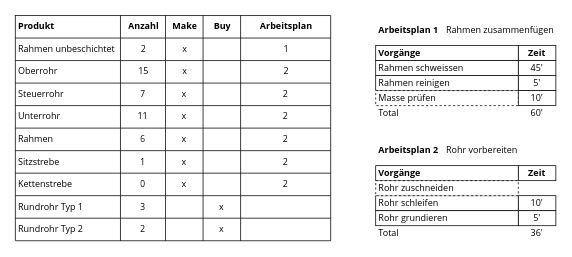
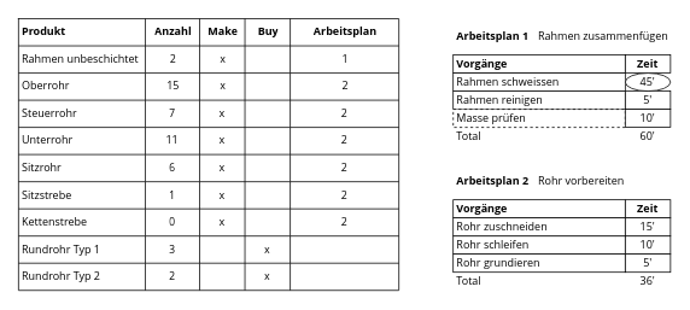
  <mxCell id="0" />
  <mxCell id="1" parent="0" />
  <mxCell id="2" value="Total" style="rounded=0;whiteSpace=wrap;html=1;fontFamily=Open Sans;fontSize=12;align=left;spacingLeft=2;strokeColor=none;" parent="1" vertex="1"><mxGeometry x="500" y="140" width="190" height="20" as="geometry" /></mxCell>
  <mxCell id="3" value="60'" style="rounded=0;whiteSpace=wrap;html=1;fontFamily=Open Sans;fontSize=12;align=center;strokeColor=none;" parent="1" vertex="1"><mxGeometry x="690" y="140" width="50" height="20" as="geometry" /></mxCell>
  <mxCell id="4" value="36'" style="rounded=0;whiteSpace=wrap;html=1;fontFamily=Open Sans;fontSize=12;align=center;strokeColor=none;" parent="1" vertex="1"><mxGeometry x="690" y="300" width="50" height="20" as="geometry" /></mxCell>
  <mxCell id="5" value="Total" style="rounded=0;whiteSpace=wrap;html=1;fontFamily=Open Sans;fontSize=12;align=left;spacingLeft=2;strokeColor=none;" parent="1" vertex="1"><mxGeometry x="500" y="300" width="160" height="20" as="geometry" /></mxCell>
  <mxCell id="6" value="Arbeitsplan 1" style="rounded=0;whiteSpace=wrap;html=1;fontFamily=Open Sans;fontSize=12;align=left;strokeColor=none;fontStyle=1;spacingLeft=2;" parent="1" vertex="1"><mxGeometry x="500" y="30" width="100" height="20" as="geometry" /></mxCell>
  <mxCell id="7" value="Vorgänge" style="rounded=0;whiteSpace=wrap;html=1;strokeColor=#000000;fontFamily=Open Sans;fontSize=12;align=left;spacingLeft=2;fontStyle=1" parent="1" vertex="1"><mxGeometry x="500" y="60" width="190" height="20" as="geometry" /></mxCell>
  <mxCell id="8" value="Zeit" style="rounded=0;whiteSpace=wrap;html=1;strokeColor=#000000;fontFamily=Open Sans;fontSize=12;align=center;fontStyle=1" parent="1" vertex="1"><mxGeometry x="690" y="60" width="50" height="20" as="geometry" /></mxCell>
  <mxCell id="9" value="Rahmen reinigen" style="rounded=0;whiteSpace=wrap;html=1;strokeColor=#000000;fontFamily=Open Sans;fontSize=12;align=left;spacingLeft=2;" parent="1" vertex="1"><mxGeometry x="500" y="100" width="190" height="20" as="geometry" /></mxCell>
  <mxCell id="10" value="Masse prüfen" style="rounded=0;whiteSpace=wrap;html=1;strokeColor=#000000;fontFamily=Open Sans;fontSize=12;align=left;spacingLeft=2;dashed=1;" parent="1" vertex="1"><mxGeometry x="500" y="120" width="190" height="20" as="geometry" /></mxCell>
  <mxCell id="11" value="5'" style="rounded=0;whiteSpace=wrap;html=1;strokeColor=#000000;fontFamily=Open Sans;fontSize=12;align=center;" parent="1" vertex="1"><mxGeometry x="690" y="100" width="50" height="20" as="geometry" /></mxCell>
  <mxCell id="12" value="10'" style="rounded=0;whiteSpace=wrap;html=1;strokeColor=#000000;fontFamily=Open Sans;fontSize=12;align=center;" parent="1" vertex="1"><mxGeometry x="690" y="120" width="50" height="20" as="geometry" /></mxCell>
  <mxCell id="13" value="Rahmen schweissen" style="rounded=0;whiteSpace=wrap;html=1;strokeColor=#000000;fontFamily=Open Sans;fontSize=12;align=left;spacingLeft=2;" parent="1" vertex="1"><mxGeometry x="500" y="80" width="190" height="20" as="geometry" /></mxCell>
- <mxCell id="14" value="45'" style="rounded=0;whiteSpace=wrap;html=1;strokeColor=#000000;fontFamily=Open Sans;fontSize=12;align=center;" parent="1" vertex="1"><mxGeometry x="690" y="80" width="50" height="20" as="geometry" /></mxCell>
+ <mxCell id="14" value="45'" style="ellipse;whiteSpace=wrap;html=1;strokeColor=#000000;fontFamily=Open Sans;fontSize=12;align=center;" parent="1" vertex="1"><mxGeometry x="690" y="80" width="50" height="20" as="geometry" /></mxCell>
  <mxCell id="15" value="Rahmen zusammenfügen" style="rounded=0;whiteSpace=wrap;html=1;fontFamily=Open Sans;fontSize=12;align=left;strokeColor=none;fontStyle=0;spacingLeft=2;" parent="1" vertex="1"><mxGeometry x="590" y="30" width="150" height="20" as="geometry" /></mxCell>
  <mxCell id="16" value="Arbeitsplan 2" style="rounded=0;whiteSpace=wrap;html=1;fontFamily=Open Sans;fontSize=12;align=left;strokeColor=none;fontStyle=1;spacingLeft=2;" parent="1" vertex="1"><mxGeometry x="500" y="190" width="120" height="20" as="geometry" /></mxCell>
  <mxCell id="17" value="Vorgänge" style="rounded=0;whiteSpace=wrap;html=1;strokeColor=#000000;fontFamily=Open Sans;fontSize=12;align=left;spacingLeft=2;fontStyle=1" parent="1" vertex="1"><mxGeometry x="500" y="220" width="190" height="20" as="geometry" /></mxCell>
  <mxCell id="18" value="Zeit" style="rounded=0;whiteSpace=wrap;html=1;strokeColor=#000000;fontFamily=Open Sans;fontSize=12;align=center;fontStyle=1" parent="1" vertex="1"><mxGeometry x="690" y="220" width="50" height="20" as="geometry" /></mxCell>
  <mxCell id="19" value="Rohr schleifen" style="rounded=0;whiteSpace=wrap;html=1;strokeColor=#000000;fontFamily=Open Sans;fontSize=12;align=left;spacingLeft=2;" parent="1" vertex="1"><mxGeometry x="500" y="260" width="190" height="20" as="geometry" /></mxCell>
  <mxCell id="20" value="Rohr grundieren" style="rounded=0;whiteSpace=wrap;html=1;strokeColor=#000000;fontFamily=Open Sans;fontSize=12;align=left;spacingLeft=2;" parent="1" vertex="1"><mxGeometry x="500" y="280" width="190" height="20" as="geometry" /></mxCell>
  <mxCell id="21" value="10'" style="rounded=0;whiteSpace=wrap;html=1;strokeColor=#000000;fontFamily=Open Sans;fontSize=12;align=center;" parent="1" vertex="1"><mxGeometry x="690" y="260" width="50" height="20" as="geometry" /></mxCell>
  <mxCell id="22" value="5'" style="rounded=0;whiteSpace=wrap;html=1;strokeColor=#000000;fontFamily=Open Sans;fontSize=12;align=center;" parent="1" vertex="1"><mxGeometry x="690" y="280" width="50" height="20" as="geometry" /></mxCell>
- <mxCell id="23" value="Rohr zuschneiden" style="rounded=0;whiteSpace=wrap;html=1;strokeColor=#000000;fontFamily=Open Sans;fontSize=12;align=left;spacingLeft=2;dashed=1;" parent="1" vertex="1"><mxGeometry x="500" y="240" width="190" height="20" as="geometry" /></mxCell>
+ <mxCell id="23" value="Rohr zuschneiden" style="rounded=0;whiteSpace=wrap;html=1;strokeColor=#000000;fontFamily=Open Sans;fontSize=12;align=left;spacingLeft=2;" parent="1" vertex="1"><mxGeometry x="500" y="240" width="190" height="20" as="geometry" /></mxCell>
+ <mxCell id="24" value="15'" style="rounded=0;whiteSpace=wrap;html=1;strokeColor=#000000;fontFamily=Open Sans;fontSize=12;align=center;" parent="1" vertex="1"><mxGeometry x="690" y="240" width="50" height="20" as="geometry" /></mxCell>
  <mxCell id="25" value="Rohr vorbereiten" style="rounded=0;whiteSpace=wrap;html=1;fontFamily=Open Sans;fontSize=12;align=left;strokeColor=none;fontStyle=0;spacingLeft=2;" parent="1" vertex="1"><mxGeometry x="590" y="190" width="140" height="20" as="geometry" /></mxCell>
  <mxCell id="26" value="" style="shape=table;html=1;whiteSpace=wrap;startSize=0;container=1;collapsible=0;childLayout=tableLayout;fontFamily=Open Sans;fontSize=12;align=left;spacingLeft=2;" parent="1" vertex="1"><mxGeometry x="20" y="20" width="420" height="300" as="geometry" /></mxCell>
  <mxCell id="27" value="" style="shape=partialRectangle;html=1;whiteSpace=wrap;collapsible=0;dropTarget=0;pointerEvents=0;fillColor=none;top=0;left=0;bottom=0;right=0;points=[[0,0.5],[1,0.5]];portConstraint=eastwest;fontFamily=Open Sans;spacingLeft=2;align=left;" parent="26" vertex="1"><mxGeometry width="420" height="30" as="geometry" /></mxCell>
  <mxCell id="28" value="&lt;b&gt;Produkt&lt;/b&gt;" style="shape=partialRectangle;html=1;whiteSpace=wrap;connectable=0;fillColor=none;top=0;left=0;bottom=0;right=0;overflow=hidden;align=left;fontFamily=Open Sans;spacingLeft=2;" parent="27" vertex="1"><mxGeometry width="140" height="30" as="geometry" /></mxCell>
  <mxCell id="29" value="&lt;b&gt;Anzahl&lt;/b&gt;" style="shape=partialRectangle;html=1;whiteSpace=wrap;connectable=0;fillColor=none;top=0;left=0;bottom=0;right=0;overflow=hidden;fontFamily=Open Sans;spacingLeft=2;align=center;" parent="27" vertex="1"><mxGeometry x="140" width="60" height="30" as="geometry" /></mxCell>
  <mxCell id="30" value="Make" style="shape=partialRectangle;html=1;whiteSpace=wrap;connectable=0;fillColor=none;top=0;left=0;bottom=0;right=0;overflow=hidden;fontFamily=Open Sans;spacingLeft=2;align=center;fontStyle=1" parent="27" vertex="1"><mxGeometry x="200" width="50" height="30" as="geometry" /></mxCell>
  <mxCell id="31" value="Buy" style="shape=partialRectangle;html=1;whiteSpace=wrap;connectable=0;fillColor=none;top=0;left=0;bottom=0;right=0;overflow=hidden;fontFamily=Open Sans;spacingLeft=2;align=center;fontStyle=1" parent="27" vertex="1"><mxGeometry x="250" width="50" height="30" as="geometry" /></mxCell>
  <mxCell id="32" value="Arbeitsplan" style="shape=partialRectangle;html=1;whiteSpace=wrap;connectable=0;fillColor=none;top=0;left=0;bottom=0;right=0;overflow=hidden;fontFamily=Open Sans;spacingLeft=2;align=center;fontStyle=1" parent="27" vertex="1"><mxGeometry x="300" width="120" height="30" as="geometry" /></mxCell>
  <mxCell id="33" value="" style="shape=partialRectangle;html=1;whiteSpace=wrap;collapsible=0;dropTarget=0;pointerEvents=0;fillColor=none;top=0;left=0;bottom=0;right=0;points=[[0,0.5],[1,0.5]];portConstraint=eastwest;fontFamily=Open Sans;spacingLeft=2;align=left;" parent="26" vertex="1"><mxGeometry y="30" width="420" height="30" as="geometry" /></mxCell>
  <mxCell id="34" value="&lt;span style=&quot;&quot;&gt;Rahmen unbeschichtet&lt;/span&gt;" style="shape=partialRectangle;html=1;whiteSpace=wrap;connectable=0;fillColor=none;top=0;left=0;bottom=0;right=0;overflow=hidden;fontFamily=Open Sans;spacingLeft=2;align=left;" parent="33" vertex="1"><mxGeometry width="140" height="30" as="geometry" /></mxCell>
  <mxCell id="35" value="2" style="shape=partialRectangle;html=1;whiteSpace=wrap;connectable=0;fillColor=none;top=0;left=0;bottom=0;right=0;overflow=hidden;fontFamily=Open Sans;spacingLeft=2;align=center;" parent="33" vertex="1"><mxGeometry x="140" width="60" height="30" as="geometry" /></mxCell>
  <mxCell id="36" value="x" style="shape=partialRectangle;html=1;whiteSpace=wrap;connectable=0;fillColor=none;top=0;left=0;bottom=0;right=0;overflow=hidden;fontFamily=Open Sans;spacingLeft=2;align=center;" parent="33" vertex="1"><mxGeometry x="200" width="50" height="30" as="geometry" /></mxCell>
  <mxCell id="37" style="shape=partialRectangle;html=1;whiteSpace=wrap;connectable=0;fillColor=none;top=0;left=0;bottom=0;right=0;overflow=hidden;fontFamily=Open Sans;spacingLeft=2;align=center;" parent="33" vertex="1"><mxGeometry x="250" width="50" height="30" as="geometry" /></mxCell>
  <mxCell id="38" value="1" style="shape=partialRectangle;html=1;whiteSpace=wrap;connectable=0;fillColor=none;top=0;left=0;bottom=0;right=0;overflow=hidden;fontFamily=Open Sans;spacingLeft=2;align=center;" parent="33" vertex="1"><mxGeometry x="300" width="120" height="30" as="geometry" /></mxCell>
  <mxCell id="39" value="" style="shape=partialRectangle;html=1;whiteSpace=wrap;collapsible=0;dropTarget=0;pointerEvents=0;fillColor=none;top=0;left=0;bottom=0;right=0;points=[[0,0.5],[1,0.5]];portConstraint=eastwest;fontFamily=Open Sans;spacingLeft=2;align=left;" parent="26" vertex="1"><mxGeometry y="60" width="420" height="30" as="geometry" /></mxCell>
  <mxCell id="40" value="Oberrohr" style="shape=partialRectangle;html=1;whiteSpace=wrap;connectable=0;fillColor=none;top=0;left=0;bottom=0;right=0;overflow=hidden;fontFamily=Open Sans;spacingLeft=2;align=left;" parent="39" vertex="1"><mxGeometry width="140" height="30" as="geometry" /></mxCell>
  <mxCell id="41" value="15" style="shape=partialRectangle;html=1;whiteSpace=wrap;connectable=0;fillColor=none;top=0;left=0;bottom=0;right=0;overflow=hidden;fontFamily=Open Sans;spacingLeft=2;align=center;" parent="39" vertex="1"><mxGeometry x="140" width="60" height="30" as="geometry" /></mxCell>
  <mxCell id="42" value="x" style="shape=partialRectangle;html=1;whiteSpace=wrap;connectable=0;fillColor=none;top=0;left=0;bottom=0;right=0;overflow=hidden;fontFamily=Open Sans;spacingLeft=2;align=center;" parent="39" vertex="1"><mxGeometry x="200" width="50" height="30" as="geometry" /></mxCell>
  <mxCell id="43" style="shape=partialRectangle;html=1;whiteSpace=wrap;connectable=0;fillColor=none;top=0;left=0;bottom=0;right=0;overflow=hidden;fontFamily=Open Sans;spacingLeft=2;align=center;" parent="39" vertex="1"><mxGeometry x="250" width="50" height="30" as="geometry" /></mxCell>
  <mxCell id="44" value="2" style="shape=partialRectangle;html=1;whiteSpace=wrap;connectable=0;fillColor=none;top=0;left=0;bottom=0;right=0;overflow=hidden;fontFamily=Open Sans;spacingLeft=2;align=center;" parent="39" vertex="1"><mxGeometry x="300" width="120" height="30" as="geometry" /></mxCell>
  <mxCell id="45" value="" style="shape=partialRectangle;html=1;whiteSpace=wrap;collapsible=0;dropTarget=0;pointerEvents=0;fillColor=none;top=0;left=0;bottom=0;right=0;points=[[0,0.5],[1,0.5]];portConstraint=eastwest;fontFamily=Open Sans;fontSize=12;align=left;" parent="26" vertex="1"><mxGeometry y="90" width="420" height="30" as="geometry" /></mxCell>
  <mxCell id="46" value="Steuerrohr" style="shape=partialRectangle;html=1;whiteSpace=wrap;connectable=0;fillColor=none;top=0;left=0;bottom=0;right=0;overflow=hidden;align=left;fontFamily=Open Sans;spacingLeft=2;" parent="45" vertex="1"><mxGeometry width="140" height="30" as="geometry" /></mxCell>
  <mxCell id="47" value="7" style="shape=partialRectangle;html=1;whiteSpace=wrap;connectable=0;fillColor=none;top=0;left=0;bottom=0;right=0;overflow=hidden;align=center;fontFamily=Open Sans;" parent="45" vertex="1"><mxGeometry x="140" width="60" height="30" as="geometry" /></mxCell>
  <mxCell id="48" value="x" style="shape=partialRectangle;html=1;whiteSpace=wrap;connectable=0;fillColor=none;top=0;left=0;bottom=0;right=0;overflow=hidden;align=center;fontFamily=Open Sans;" parent="45" vertex="1"><mxGeometry x="200" width="50" height="30" as="geometry" /></mxCell>
  <mxCell id="49" style="shape=partialRectangle;html=1;whiteSpace=wrap;connectable=0;fillColor=none;top=0;left=0;bottom=0;right=0;overflow=hidden;align=center;fontFamily=Open Sans;" parent="45" vertex="1"><mxGeometry x="250" width="50" height="30" as="geometry" /></mxCell>
  <mxCell id="50" value="2" style="shape=partialRectangle;html=1;whiteSpace=wrap;connectable=0;fillColor=none;top=0;left=0;bottom=0;right=0;overflow=hidden;align=center;fontFamily=Open Sans;" parent="45" vertex="1"><mxGeometry x="300" width="120" height="30" as="geometry" /></mxCell>
  <mxCell id="51" value="" style="shape=partialRectangle;html=1;whiteSpace=wrap;collapsible=0;dropTarget=0;pointerEvents=0;fillColor=none;top=0;left=0;bottom=0;right=0;points=[[0,0.5],[1,0.5]];portConstraint=eastwest;fontFamily=Open Sans;fontSize=12;align=left;" parent="26" vertex="1"><mxGeometry y="120" width="420" height="30" as="geometry" /></mxCell>
  <mxCell id="52" value="&lt;meta charset=&quot;utf-8&quot;&gt;Unterrohr" style="shape=partialRectangle;html=1;whiteSpace=wrap;connectable=0;fillColor=none;top=0;left=0;bottom=0;right=0;overflow=hidden;align=left;fontFamily=Open Sans;spacingLeft=2;" parent="51" vertex="1"><mxGeometry width="140" height="30" as="geometry" /></mxCell>
  <mxCell id="53" value="11" style="shape=partialRectangle;html=1;whiteSpace=wrap;connectable=0;fillColor=none;top=0;left=0;bottom=0;right=0;overflow=hidden;align=center;fontFamily=Open Sans;" parent="51" vertex="1"><mxGeometry x="140" width="60" height="30" as="geometry" /></mxCell>
  <mxCell id="54" value="x" style="shape=partialRectangle;html=1;whiteSpace=wrap;connectable=0;fillColor=none;top=0;left=0;bottom=0;right=0;overflow=hidden;align=center;fontFamily=Open Sans;" parent="51" vertex="1"><mxGeometry x="200" width="50" height="30" as="geometry" /></mxCell>
  <mxCell id="55" style="shape=partialRectangle;html=1;whiteSpace=wrap;connectable=0;fillColor=none;top=0;left=0;bottom=0;right=0;overflow=hidden;align=center;fontFamily=Open Sans;" parent="51" vertex="1"><mxGeometry x="250" width="50" height="30" as="geometry" /></mxCell>
  <mxCell id="56" value="2" style="shape=partialRectangle;html=1;whiteSpace=wrap;connectable=0;fillColor=none;top=0;left=0;bottom=0;right=0;overflow=hidden;align=center;fontFamily=Open Sans;" parent="51" vertex="1"><mxGeometry x="300" width="120" height="30" as="geometry" /></mxCell>
  <mxCell id="57" value="" style="shape=partialRectangle;html=1;whiteSpace=wrap;collapsible=0;dropTarget=0;pointerEvents=0;fillColor=none;top=0;left=0;bottom=0;right=0;points=[[0,0.5],[1,0.5]];portConstraint=eastwest;strokeColor=#000000;fontFamily=Open Sans;fontSize=12;align=left;" parent="26" vertex="1"><mxGeometry y="150" width="420" height="30" as="geometry" /></mxCell>
- <mxCell id="58" value="Rahmen" style="shape=partialRectangle;html=1;whiteSpace=wrap;connectable=0;fillColor=none;top=0;left=0;bottom=0;right=0;overflow=hidden;fontFamily=Open Sans;align=left;spacingLeft=2;" parent="57" vertex="1"><mxGeometry width="140" height="30" as="geometry" /></mxCell>
+ <mxCell id="58" value="Sitzrohr" style="shape=partialRectangle;html=1;whiteSpace=wrap;connectable=0;fillColor=none;top=0;left=0;bottom=0;right=0;overflow=hidden;fontFamily=Open Sans;align=left;spacingLeft=2;" parent="57" vertex="1"><mxGeometry width="140" height="30" as="geometry" /></mxCell>
  <mxCell id="59" value="6" style="shape=partialRectangle;html=1;whiteSpace=wrap;connectable=0;fillColor=none;top=0;left=0;bottom=0;right=0;overflow=hidden;fontFamily=Open Sans;align=center;" parent="57" vertex="1"><mxGeometry x="140" width="60" height="30" as="geometry" /></mxCell>
  <mxCell id="60" value="x" style="shape=partialRectangle;html=1;whiteSpace=wrap;connectable=0;fillColor=none;top=0;left=0;bottom=0;right=0;overflow=hidden;fontFamily=Open Sans;align=center;" parent="57" vertex="1"><mxGeometry x="200" width="50" height="30" as="geometry" /></mxCell>
  <mxCell id="61" style="shape=partialRectangle;html=1;whiteSpace=wrap;connectable=0;fillColor=none;top=0;left=0;bottom=0;right=0;overflow=hidden;fontFamily=Open Sans;align=center;" parent="57" vertex="1"><mxGeometry x="250" width="50" height="30" as="geometry" /></mxCell>
  <mxCell id="62" value="2" style="shape=partialRectangle;html=1;whiteSpace=wrap;connectable=0;fillColor=none;top=0;left=0;bottom=0;right=0;overflow=hidden;fontFamily=Open Sans;align=center;" parent="57" vertex="1"><mxGeometry x="300" width="120" height="30" as="geometry" /></mxCell>
  <mxCell id="63" value="" style="shape=partialRectangle;html=1;whiteSpace=wrap;collapsible=0;dropTarget=0;pointerEvents=0;fillColor=none;top=0;left=0;bottom=0;right=0;points=[[0,0.5],[1,0.5]];portConstraint=eastwest;strokeColor=#000000;fontFamily=Open Sans;fontSize=12;align=left;" parent="26" vertex="1"><mxGeometry y="180" width="420" height="30" as="geometry" /></mxCell>
  <mxCell id="64" value="&lt;meta charset=&quot;utf-8&quot;&gt;Sitzstrebe" style="shape=partialRectangle;html=1;whiteSpace=wrap;connectable=0;fillColor=none;top=0;left=0;bottom=0;right=0;overflow=hidden;fontFamily=Open Sans;align=left;spacingLeft=2;" parent="63" vertex="1"><mxGeometry width="140" height="30" as="geometry" /></mxCell>
  <mxCell id="65" value="1" style="shape=partialRectangle;html=1;whiteSpace=wrap;connectable=0;fillColor=none;top=0;left=0;bottom=0;right=0;overflow=hidden;fontFamily=Open Sans;align=center;" parent="63" vertex="1"><mxGeometry x="140" width="60" height="30" as="geometry" /></mxCell>
  <mxCell id="66" value="x" style="shape=partialRectangle;html=1;whiteSpace=wrap;connectable=0;fillColor=none;top=0;left=0;bottom=0;right=0;overflow=hidden;fontFamily=Open Sans;align=center;" parent="63" vertex="1"><mxGeometry x="200" width="50" height="30" as="geometry" /></mxCell>
  <mxCell id="67" style="shape=partialRectangle;html=1;whiteSpace=wrap;connectable=0;fillColor=none;top=0;left=0;bottom=0;right=0;overflow=hidden;fontFamily=Open Sans;align=center;" parent="63" vertex="1"><mxGeometry x="250" width="50" height="30" as="geometry" /></mxCell>
  <mxCell id="68" value="2" style="shape=partialRectangle;html=1;whiteSpace=wrap;connectable=0;fillColor=none;top=0;left=0;bottom=0;right=0;overflow=hidden;fontFamily=Open Sans;align=center;" parent="63" vertex="1"><mxGeometry x="300" width="120" height="30" as="geometry" /></mxCell>
  <mxCell id="69" value="" style="shape=partialRectangle;html=1;whiteSpace=wrap;collapsible=0;dropTarget=0;pointerEvents=0;fillColor=none;top=0;left=0;bottom=0;right=0;points=[[0,0.5],[1,0.5]];portConstraint=eastwest;strokeColor=#000000;fontFamily=Open Sans;fontSize=12;align=left;" parent="26" vertex="1"><mxGeometry y="210" width="420" height="30" as="geometry" /></mxCell>
  <mxCell id="70" value="&lt;meta charset=&quot;utf-8&quot;&gt;Kettenstrebe" style="shape=partialRectangle;html=1;whiteSpace=wrap;connectable=0;fillColor=none;top=0;left=0;bottom=0;right=0;overflow=hidden;fontFamily=Open Sans;align=left;spacingLeft=2;" parent="69" vertex="1"><mxGeometry width="140" height="30" as="geometry" /></mxCell>
  <mxCell id="71" value="0" style="shape=partialRectangle;html=1;whiteSpace=wrap;connectable=0;fillColor=none;top=0;left=0;bottom=0;right=0;overflow=hidden;fontFamily=Open Sans;align=center;" parent="69" vertex="1"><mxGeometry x="140" width="60" height="30" as="geometry" /></mxCell>
  <mxCell id="72" value="x" style="shape=partialRectangle;html=1;whiteSpace=wrap;connectable=0;fillColor=none;top=0;left=0;bottom=0;right=0;overflow=hidden;fontFamily=Open Sans;align=center;" parent="69" vertex="1"><mxGeometry x="200" width="50" height="30" as="geometry" /></mxCell>
  <mxCell id="73" style="shape=partialRectangle;html=1;whiteSpace=wrap;connectable=0;fillColor=none;top=0;left=0;bottom=0;right=0;overflow=hidden;fontFamily=Open Sans;align=center;" parent="69" vertex="1"><mxGeometry x="250" width="50" height="30" as="geometry" /></mxCell>
  <mxCell id="74" value="2" style="shape=partialRectangle;html=1;whiteSpace=wrap;connectable=0;fillColor=none;top=0;left=0;bottom=0;right=0;overflow=hidden;fontFamily=Open Sans;align=center;" parent="69" vertex="1"><mxGeometry x="300" width="120" height="30" as="geometry" /></mxCell>
  <mxCell id="75" value="" style="shape=partialRectangle;html=1;whiteSpace=wrap;collapsible=0;dropTarget=0;pointerEvents=0;fillColor=none;top=0;left=0;bottom=0;right=0;points=[[0,0.5],[1,0.5]];portConstraint=eastwest;strokeColor=#000000;fontFamily=Open Sans;fontSize=12;align=left;" parent="26" vertex="1"><mxGeometry y="240" width="420" height="30" as="geometry" /></mxCell>
  <mxCell id="76" value="&lt;meta charset=&quot;utf-8&quot;&gt;Rundrohr Typ 1" style="shape=partialRectangle;html=1;whiteSpace=wrap;connectable=0;fillColor=none;top=0;left=0;bottom=0;right=0;overflow=hidden;fontFamily=Open Sans;align=left;spacingLeft=2;" parent="75" vertex="1"><mxGeometry width="140" height="30" as="geometry" /></mxCell>
  <mxCell id="77" value="3" style="shape=partialRectangle;html=1;whiteSpace=wrap;connectable=0;fillColor=none;top=0;left=0;bottom=0;right=0;overflow=hidden;fontFamily=Open Sans;align=center;" parent="75" vertex="1"><mxGeometry x="140" width="60" height="30" as="geometry" /></mxCell>
  <mxCell id="78" style="shape=partialRectangle;html=1;whiteSpace=wrap;connectable=0;fillColor=none;top=0;left=0;bottom=0;right=0;overflow=hidden;fontFamily=Open Sans;align=center;" parent="75" vertex="1"><mxGeometry x="200" width="50" height="30" as="geometry" /></mxCell>
  <mxCell id="79" value="x" style="shape=partialRectangle;html=1;whiteSpace=wrap;connectable=0;fillColor=none;top=0;left=0;bottom=0;right=0;overflow=hidden;fontFamily=Open Sans;align=center;" parent="75" vertex="1"><mxGeometry x="250" width="50" height="30" as="geometry" /></mxCell>
  <mxCell id="80" value="" style="shape=partialRectangle;html=1;whiteSpace=wrap;connectable=0;fillColor=none;top=0;left=0;bottom=0;right=0;overflow=hidden;fontFamily=Open Sans;align=center;" parent="75" vertex="1"><mxGeometry x="300" width="120" height="30" as="geometry" /></mxCell>
  <mxCell id="81" value="" style="shape=partialRectangle;html=1;whiteSpace=wrap;collapsible=0;dropTarget=0;pointerEvents=0;fillColor=none;top=0;left=0;bottom=0;right=0;points=[[0,0.5],[1,0.5]];portConstraint=eastwest;strokeColor=#000000;fontFamily=Open Sans;fontSize=12;align=left;" parent="26" vertex="1"><mxGeometry y="270" width="420" height="30" as="geometry" /></mxCell>
  <mxCell id="82" value="Rundrohr Typ 2" style="shape=partialRectangle;html=1;whiteSpace=wrap;connectable=0;fillColor=none;top=0;left=0;bottom=0;right=0;overflow=hidden;fontFamily=Open Sans;align=left;spacingLeft=2;" parent="81" vertex="1"><mxGeometry width="140" height="30" as="geometry" /></mxCell>
  <mxCell id="83" value="2" style="shape=partialRectangle;html=1;whiteSpace=wrap;connectable=0;fillColor=none;top=0;left=0;bottom=0;right=0;overflow=hidden;fontFamily=Open Sans;align=center;" parent="81" vertex="1"><mxGeometry x="140" width="60" height="30" as="geometry" /></mxCell>
  <mxCell id="84" style="shape=partialRectangle;html=1;whiteSpace=wrap;connectable=0;fillColor=none;top=0;left=0;bottom=0;right=0;overflow=hidden;fontFamily=Open Sans;align=center;" parent="81" vertex="1"><mxGeometry x="200" width="50" height="30" as="geometry" /></mxCell>
  <mxCell id="85" value="x" style="shape=partialRectangle;html=1;whiteSpace=wrap;connectable=0;fillColor=none;top=0;left=0;bottom=0;right=0;overflow=hidden;fontFamily=Open Sans;align=center;" parent="81" vertex="1"><mxGeometry x="250" width="50" height="30" as="geometry" /></mxCell>
  <mxCell id="86" value="" style="shape=partialRectangle;html=1;whiteSpace=wrap;connectable=0;fillColor=none;top=0;left=0;bottom=0;right=0;overflow=hidden;fontFamily=Open Sans;align=center;" parent="81" vertex="1"><mxGeometry x="300" width="120" height="30" as="geometry" /></mxCell>
